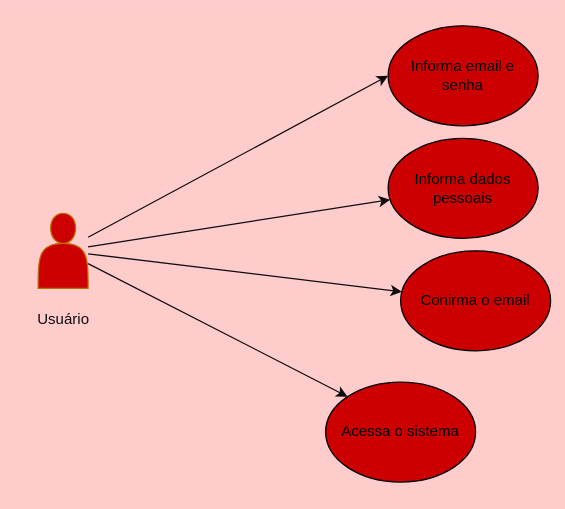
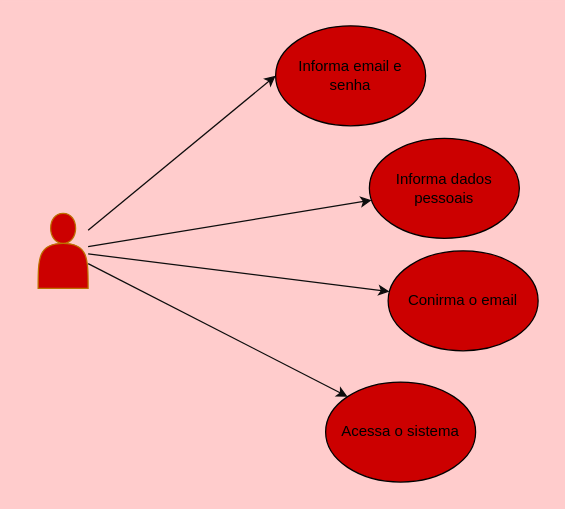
  <mxCell id="0" />
  <mxCell id="1" parent="0" />
  <mxCell id="2" style="edgeStyle=none;html=1;entryX=0;entryY=0.5;entryDx=0;entryDy=0;fontColor=#0d0c0c;strokeColor=#0d0c0c;" edge="1" parent="1" source="6" target="7"><mxGeometry relative="1" as="geometry" /></mxCell>
  <mxCell id="3" style="edgeStyle=none;html=1;strokeColor=#0d0d0d;" edge="1" parent="1" source="6" target="9"><mxGeometry relative="1" as="geometry" /></mxCell>
  <mxCell id="4" style="edgeStyle=none;html=1;strokeColor=#0d0d0d;" edge="1" parent="1" source="6" target="10"><mxGeometry relative="1" as="geometry" /></mxCell>
  <mxCell id="5" style="edgeStyle=none;html=1;entryX=0;entryY=0;entryDx=0;entryDy=0;strokeColor=#0d0d0d;" edge="1" parent="1" source="6" target="11"><mxGeometry relative="1" as="geometry" /></mxCell>
  <mxCell id="6" value="&lt;div style=&quot;text-align: justify;&quot;&gt;&lt;br&gt;&lt;/div&gt;" style="shape=actor;whiteSpace=wrap;html=1;fillColor=#CC0000;fontColor=#000000;strokeColor=#BD7000;align=right;" vertex="1" parent="1"><mxGeometry x="30" y="170" width="40" height="60" as="geometry" /></mxCell>
- <mxCell id="7" value="Informa email e senha" style="ellipse;whiteSpace=wrap;html=1;fillColor=#CC0000;" vertex="1" parent="1"><mxGeometry x="310" y="20" width="120" height="80" as="geometry" /></mxCell>
- <mxCell id="8" value="&lt;font color=&quot;#0d0c0c&quot;&gt;Usuário&lt;/font&gt;" style="text;html=1;align=center;verticalAlign=middle;resizable=0;points=[];autosize=1;strokeColor=none;fillColor=none;fontColor=#FFFFFF;" vertex="1" parent="1"><mxGeometry x="20" y="240" width="60" height="30" as="geometry" /></mxCell>
- <mxCell id="9" value="Informa dados pessoais" style="ellipse;whiteSpace=wrap;html=1;fillColor=#CC0000;" vertex="1" parent="1"><mxGeometry x="310" y="110" width="120" height="80" as="geometry" /></mxCell>
- <mxCell id="10" value="Conirma o email" style="ellipse;whiteSpace=wrap;html=1;fillColor=#CC0000;" vertex="1" parent="1"><mxGeometry x="320" y="200" width="120" height="80" as="geometry" /></mxCell>
+ <mxCell id="7" value="Informa email e senha" style="ellipse;whiteSpace=wrap;html=1;fillColor=#CC0000;" vertex="1" parent="1"><mxGeometry x="220" y="20" width="120" height="80" as="geometry" /></mxCell>
+ <mxCell id="9" value="Informa dados pessoais" style="ellipse;whiteSpace=wrap;html=1;fillColor=#CC0000;" vertex="1" parent="1"><mxGeometry x="295" y="110" width="120" height="80" as="geometry" /></mxCell>
+ <mxCell id="10" value="Conirma o email" style="ellipse;whiteSpace=wrap;html=1;fillColor=#CC0000;" vertex="1" parent="1"><mxGeometry x="310" y="200" width="120" height="80" as="geometry" /></mxCell>
  <mxCell id="11" value="Acessa o sistema" style="ellipse;whiteSpace=wrap;html=1;fillColor=#CC0000;" vertex="1" parent="1"><mxGeometry x="260" y="305" width="120" height="80" as="geometry" /></mxCell>
